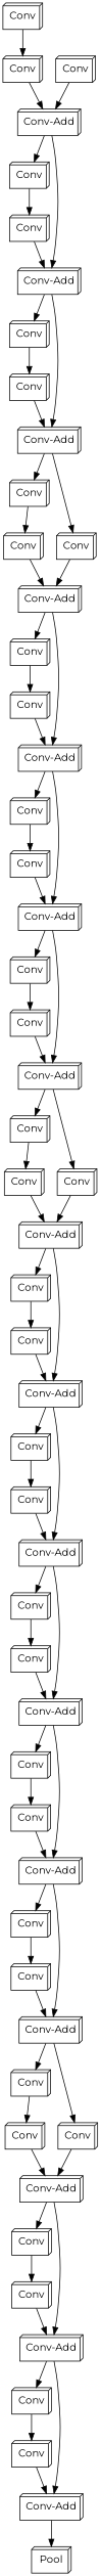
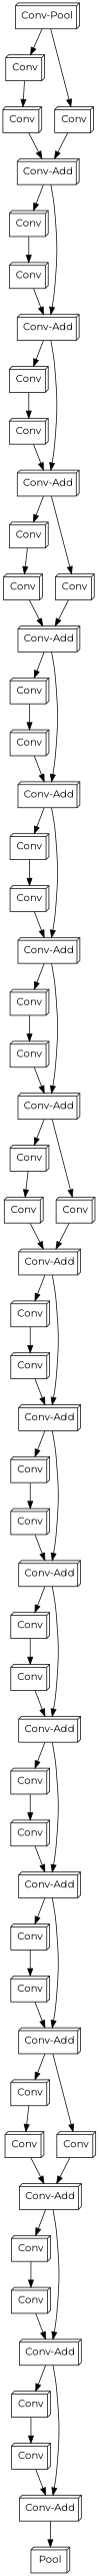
  digraph {
    fontname=Montserrat
    node [fontname=Montserrat shape=box3d]
    edge [fontname=Montserrat]
+   n1 [label="Conv-Pool"]
    n2 [label=Conv]
    n3 [label=Conv]
    n4 [label=Conv]
    n5 [label="Conv-Add"]
    n6 [label=Conv]
    n7 [label="Conv-Add"]
    n8 [label=Conv]
    n9 [label=Conv]
    n10 [label="Conv-Add"]
    n11 [label=Conv]
    n12 [label=Conv]
    n13 [label=Conv]
    n14 [label=Conv]
    n15 [label="Conv-Add"]
    n16 [label=Conv]
    n17 [label="Conv-Add"]
    n18 [label=Conv]
    n19 [label=Conv]
    n20 [label="Conv-Add"]
    n21 [label=Conv]
    n22 [label=Conv]
    n23 [label="Conv-Add"]
    n24 [label=Conv]
    n25 [label=Conv]
    n26 [label=Conv]
    n27 [label=Conv]
    n28 [label="Conv-Add"]
    n29 [label=Conv]
    n30 [label="Conv-Add"]
    n31 [label=Conv]
    n32 [label=Conv]
    n33 [label="Conv-Add"]
    n34 [label=Conv]
    n35 [label=Conv]
    n36 [label="Conv-Add"]
    n37 [label=Conv]
    n38 [label=Conv]
    n39 [label="Conv-Add"]
    n40 [label=Conv]
    n41 [label=Conv]
    n42 [label="Conv-Add"]
    n43 [label=Conv]
    n44 [label=Conv]
    n45 [label=Conv]
    n46 [label=Conv]
    n47 [label="Conv-Add"]
    n48 [label=Conv]
    n49 [label="Conv-Add"]
    n50 [label=Conv]
    n51 [label=Conv]
    n52 [label="Conv-Add"]
    n53 [label=Conv]
    n54 [label=Pool]
+   n1 -> n2
+   n1 -> n3
    n2 -> n4
    n3 -> n5
    n4 -> n5
    n5 -> n6
    n5 -> n7
    n6 -> n8
    n7 -> n9
    n7 -> n10
    n8 -> n7
    n9 -> n11
    n10 -> n12
    n10 -> n13
    n11 -> n10
    n12 -> n14
    n13 -> n15
    n14 -> n15
    n15 -> n16
    n15 -> n17
    n16 -> n18
    n17 -> n19
    n17 -> n20
    n18 -> n17
    n19 -> n21
    n20 -> n22
    n20 -> n23
    n21 -> n20
    n22 -> n24
    n23 -> n25
    n23 -> n26
    n24 -> n23
    n25 -> n27
    n26 -> n28
    n27 -> n28
    n28 -> n29
    n28 -> n30
    n29 -> n31
    n30 -> n32
    n30 -> n33
    n31 -> n30
    n32 -> n34
    n33 -> n35
    n33 -> n36
    n34 -> n33
    n35 -> n37
    n36 -> n38
    n36 -> n39
    n37 -> n36
    n38 -> n40
    n39 -> n41
    n39 -> n42
    n40 -> n39
    n41 -> n43
    n42 -> n44
    n42 -> n45
    n43 -> n42
    n44 -> n46
    n45 -> n47
    n46 -> n47
    n47 -> n48
    n47 -> n49
    n48 -> n50
    n49 -> n51
    n49 -> n52
    n50 -> n49
    n51 -> n53
    n52 -> n54
    n53 -> n52
  }
